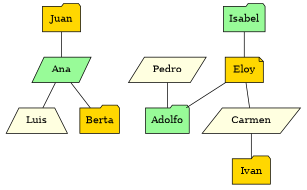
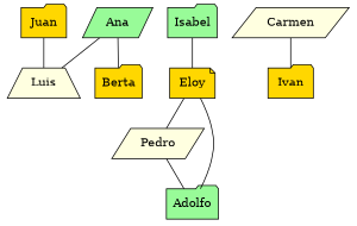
  strict graph {
    node [fillcolor=gold shape=folder style="solid,filled"]
    edge [style=solid]
    n1 [fillcolor=palegreen label=Ana shape=parallelogram]
    n2 [fillcolor=lightyellow label=Luis shape=trapezium]
    n3 [label=Berta]
    n4 [label=Juan]
    n5 [fillcolor=lightyellow label=Pedro shape=parallelogram]
    n6 [fillcolor=palegreen label=Adolfo]
    n7 [fillcolor=lightyellow label=Carmen shape=parallelogram]
    n8 [label=Ivan]
    n9 [label=Eloy shape=note]
    n10 [fillcolor=palegreen label=Isabel]
    n1 -- n2
    n1 -- n3
-   n4 -- n1
+   n4 -- n2
    n5 -- n6
    n7 -- n8
    n9 -- n6
-   n9 -- n7
+   n9 -- n5
    n10 -- n9
  }
